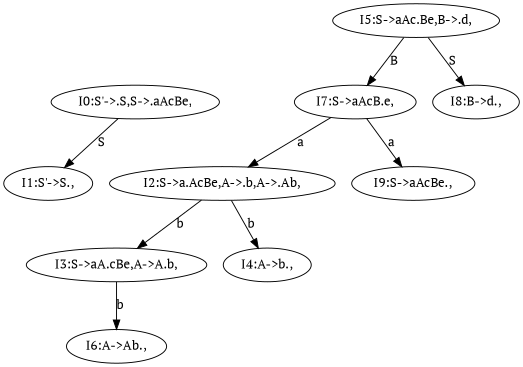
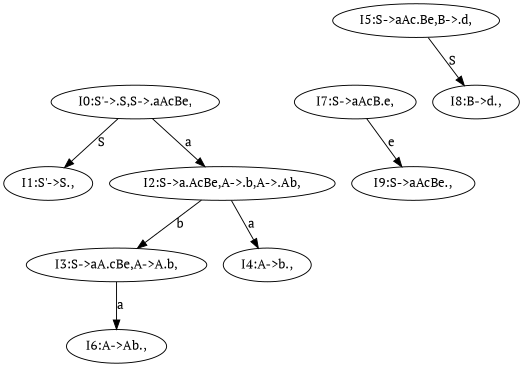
  digraph {
    fontname="PT Serif"
    node [fontname="PT Serif"]
    edge [fontname="PT Serif"]
    n1 [label="I0:S'->.S,S->.aAcBe,"]
    n2 [label="I1:S'->S.,"]
    n3 [label="I2:S->a.AcBe,A->.b,A->.Ab,"]
    n4 [label="I3:S->aA.cBe,A->A.b,"]
    n5 [label="I4:A->b.,"]
    n6 [label="I6:A->Ab.,"]
    n7 [label="I5:S->aAc.Be,B->.d,"]
    n8 [label="I7:S->aAcB.e,"]
    n9 [label="I8:B->d.,"]
    n10 [label="I9:S->aAcBe.,"]
    n1 -> n2 [label=S]
-   n8 -> n3 [label=a]
+   n1 -> n3 [label=a]
    n3 -> n4 [label=b]
-   n3 -> n5 [label=b]
-   n4 -> n6 [label=b]
-   n7 -> n8 [label=B]
+   n3 -> n5 [label=a]
+   n4 -> n6 [label=a]
    n7 -> n9 [label=S]
-   n8 -> n10 [label=a]
+   n8 -> n10 [label=e]
  }
